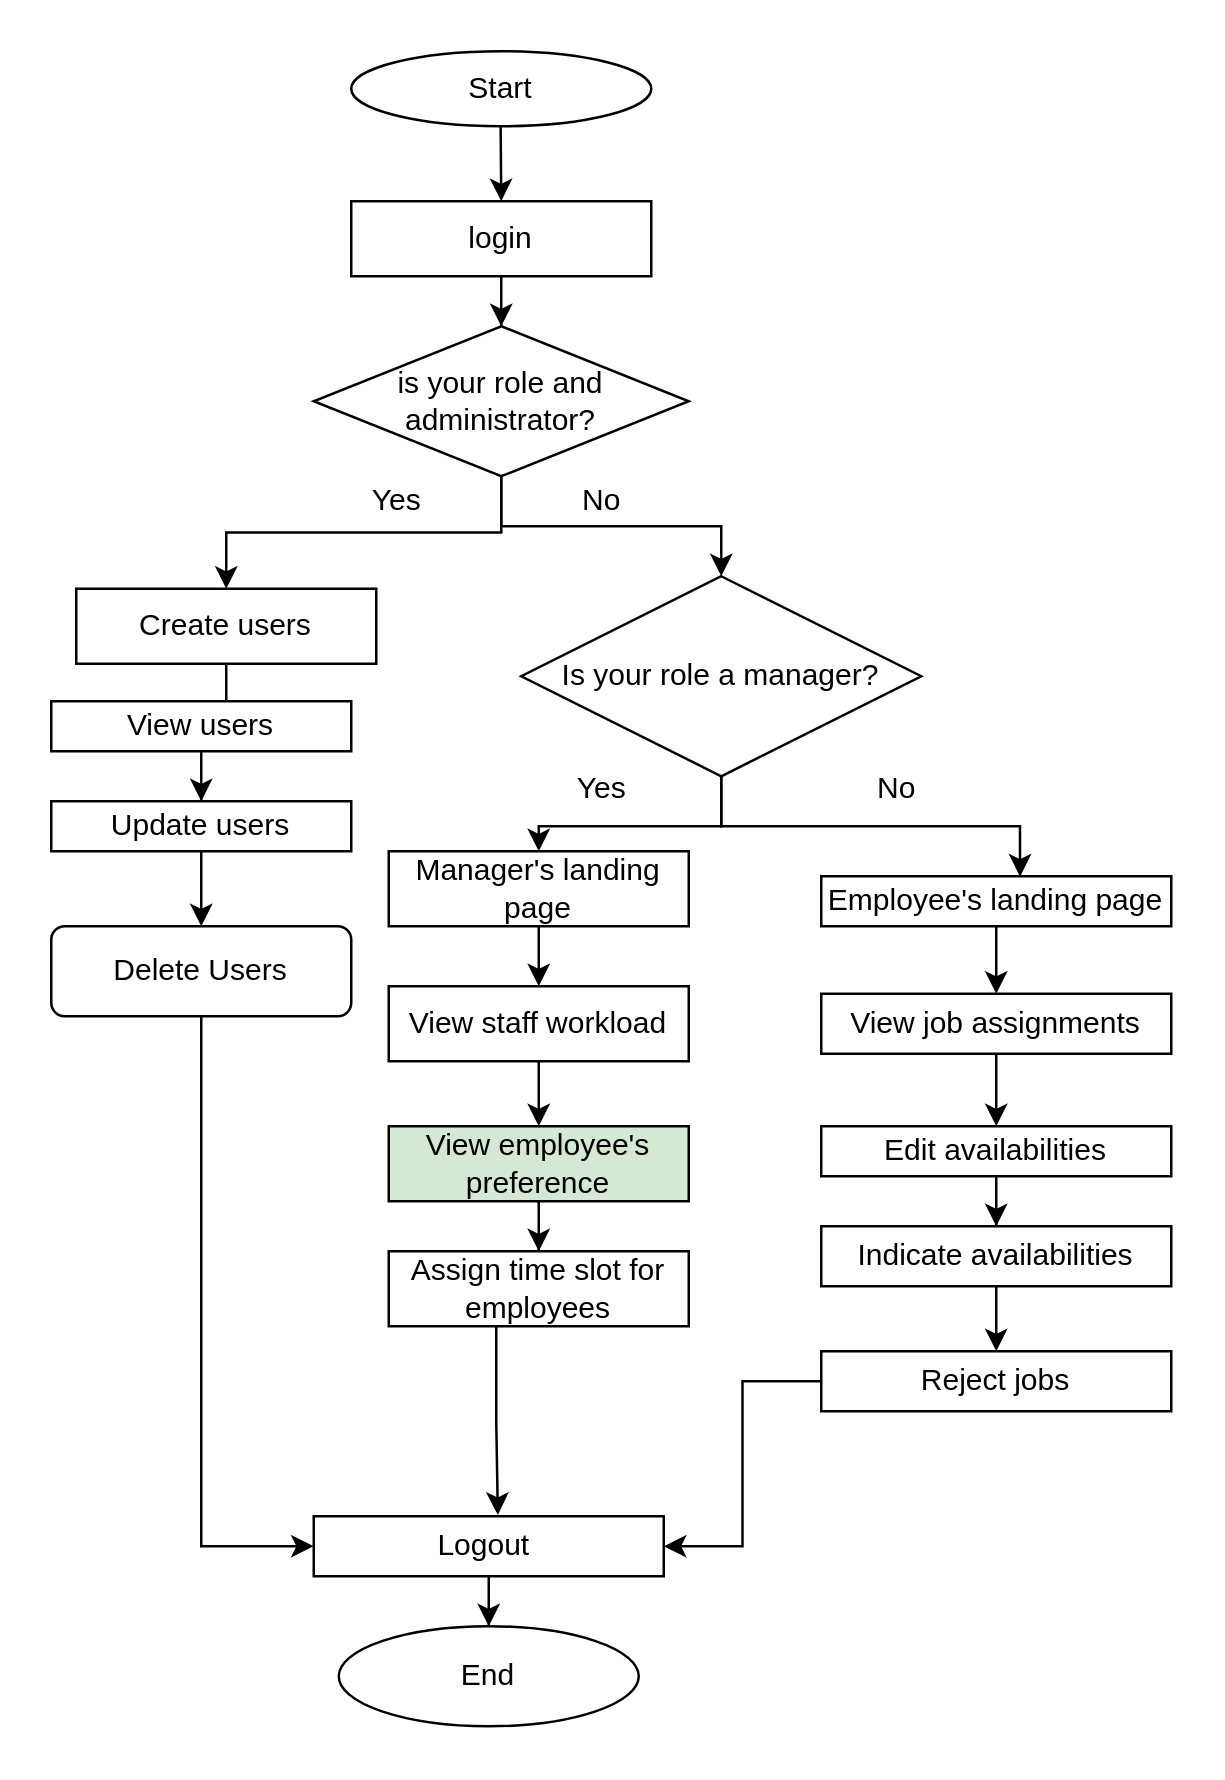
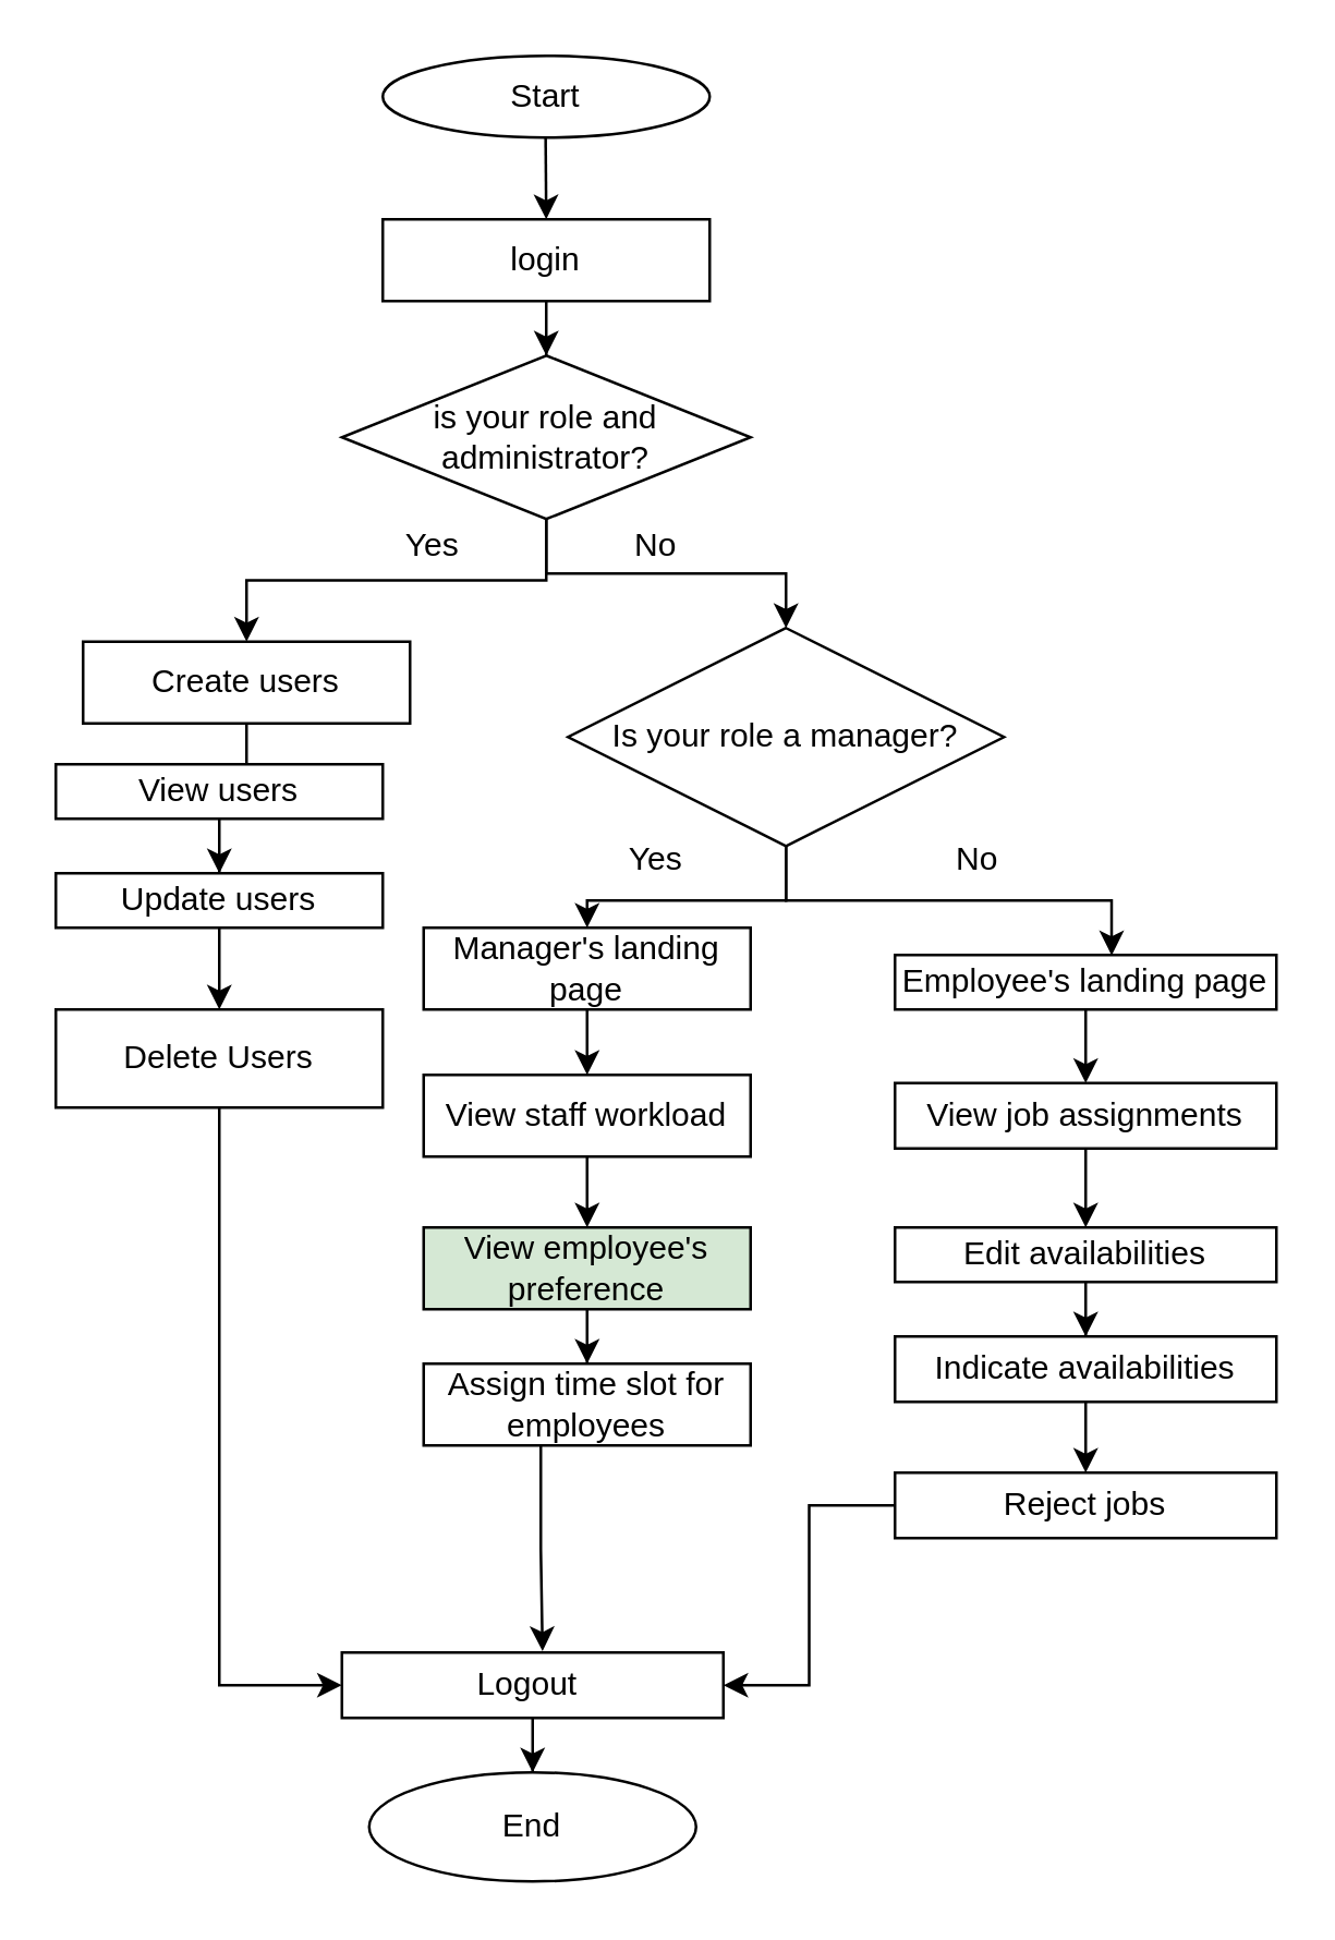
  <mxCell id="0" />
  <mxCell id="1" parent="0" />
  <mxCell id="2" value="Start" style="ellipse;whiteSpace=wrap;html=1;" vertex="1" parent="1"><mxGeometry x="140" y="20" width="120" height="30" as="geometry" /></mxCell>
  <mxCell id="3" value="" style="edgeStyle=orthogonalEdgeStyle;rounded=0;orthogonalLoop=1;jettySize=auto;html=1;" edge="1" parent="1" source="4" target="8"><mxGeometry relative="1" as="geometry" /></mxCell>
  <mxCell id="4" value="login" style="rounded=0;whiteSpace=wrap;html=1;" vertex="1" parent="1"><mxGeometry x="140" y="80" width="120" height="30" as="geometry" /></mxCell>
  <mxCell id="5" value="" style="endArrow=classic;html=1;rounded=0;entryX=0.5;entryY=0;entryDx=0;entryDy=0;" edge="1" parent="1" target="4"><mxGeometry width="50" height="50" relative="1" as="geometry"><mxPoint x="199.76" y="50" as="sourcePoint" /><mxPoint x="199.76" y="110" as="targetPoint" /></mxGeometry></mxCell>
  <mxCell id="6" style="edgeStyle=orthogonalEdgeStyle;rounded=0;orthogonalLoop=1;jettySize=auto;html=1;entryX=0.5;entryY=0;entryDx=0;entryDy=0;" edge="1" parent="1" source="8" target="11"><mxGeometry relative="1" as="geometry" /></mxCell>
  <mxCell id="7" style="edgeStyle=orthogonalEdgeStyle;rounded=0;orthogonalLoop=1;jettySize=auto;html=1;exitX=0.5;exitY=1;exitDx=0;exitDy=0;" edge="1" parent="1" source="8" target="13"><mxGeometry relative="1" as="geometry" /></mxCell>
  <mxCell id="8" value="is your role and administrator?" style="rhombus;whiteSpace=wrap;html=1;" vertex="1" parent="1"><mxGeometry x="125" y="130" width="150" height="60" as="geometry" /></mxCell>
  <mxCell id="9" style="edgeStyle=orthogonalEdgeStyle;rounded=0;orthogonalLoop=1;jettySize=auto;html=1;exitX=0.5;exitY=1;exitDx=0;exitDy=0;entryX=0.5;entryY=0;entryDx=0;entryDy=0;" edge="1" parent="1" source="11" target="21"><mxGeometry relative="1" as="geometry" /></mxCell>
  <mxCell id="10" style="edgeStyle=orthogonalEdgeStyle;rounded=0;orthogonalLoop=1;jettySize=auto;html=1;exitX=0.5;exitY=1;exitDx=0;exitDy=0;entryX=0.568;entryY=0.008;entryDx=0;entryDy=0;entryPerimeter=0;" edge="1" parent="1" source="11" target="29"><mxGeometry relative="1" as="geometry" /></mxCell>
  <mxCell id="11" value="Is your role a manager?" style="rhombus;whiteSpace=wrap;html=1;" vertex="1" parent="1"><mxGeometry x="208" y="230" width="160" height="80" as="geometry" /></mxCell>
  <mxCell id="12" style="edgeStyle=orthogonalEdgeStyle;rounded=0;orthogonalLoop=1;jettySize=auto;html=1;entryX=0.5;entryY=0;entryDx=0;entryDy=0;" edge="1" parent="1" source="13" target="15"><mxGeometry relative="1" as="geometry" /></mxCell>
  <mxCell id="13" value="Create users" style="rounded=0;whiteSpace=wrap;html=1;" vertex="1" parent="1"><mxGeometry x="30" y="235" width="120" height="30" as="geometry" /></mxCell>
  <mxCell id="14" style="edgeStyle=orthogonalEdgeStyle;rounded=0;orthogonalLoop=1;jettySize=auto;html=1;entryX=0.5;entryY=0;entryDx=0;entryDy=0;" edge="1" parent="1" source="15" target="17"><mxGeometry relative="1" as="geometry" /></mxCell>
  <mxCell id="15" value="View users" style="rounded=0;whiteSpace=wrap;html=1;" vertex="1" parent="1"><mxGeometry x="20" y="280" width="120" height="20" as="geometry" /></mxCell>
  <mxCell id="16" style="edgeStyle=orthogonalEdgeStyle;rounded=0;orthogonalLoop=1;jettySize=auto;html=1;entryX=0.5;entryY=0;entryDx=0;entryDy=0;" edge="1" parent="1" source="17" target="19"><mxGeometry relative="1" as="geometry" /></mxCell>
  <mxCell id="17" value="Update users" style="rounded=0;whiteSpace=wrap;html=1;" vertex="1" parent="1"><mxGeometry x="20" y="320" width="120" height="20" as="geometry" /></mxCell>
  <mxCell id="18" style="edgeStyle=orthogonalEdgeStyle;rounded=0;orthogonalLoop=1;jettySize=auto;html=1;" edge="1" parent="1" source="19" target="43"><mxGeometry relative="1" as="geometry"><Array as="points"><mxPoint x="80" y="618" /></Array></mxGeometry></mxCell>
- <mxCell id="19" value="Delete Users" style="whiteSpace=wrap;html=1;rounded=1;" vertex="1" parent="1"><mxGeometry x="20" y="370" width="120" height="36" as="geometry" /></mxCell>
+ <mxCell id="19" value="Delete Users" style="rounded=0;whiteSpace=wrap;html=1;" vertex="1" parent="1"><mxGeometry x="20" y="370" width="120" height="36" as="geometry" /></mxCell>
  <mxCell id="20" style="edgeStyle=orthogonalEdgeStyle;rounded=0;orthogonalLoop=1;jettySize=auto;html=1;entryX=0.5;entryY=0;entryDx=0;entryDy=0;" edge="1" parent="1" source="21" target="23"><mxGeometry relative="1" as="geometry" /></mxCell>
  <mxCell id="21" value="Manager's landing page" style="rounded=0;whiteSpace=wrap;html=1;" vertex="1" parent="1"><mxGeometry x="155" y="340" width="120" height="30" as="geometry" /></mxCell>
  <mxCell id="22" style="edgeStyle=orthogonalEdgeStyle;rounded=0;orthogonalLoop=1;jettySize=auto;html=1;entryX=0.5;entryY=0;entryDx=0;entryDy=0;" edge="1" parent="1" source="23" target="25"><mxGeometry relative="1" as="geometry" /></mxCell>
  <mxCell id="23" value="View staff workload" style="rounded=0;whiteSpace=wrap;html=1;" vertex="1" parent="1"><mxGeometry x="155" y="394" width="120" height="30" as="geometry" /></mxCell>
  <mxCell id="24" style="edgeStyle=orthogonalEdgeStyle;rounded=0;orthogonalLoop=1;jettySize=auto;html=1;entryX=0.5;entryY=0;entryDx=0;entryDy=0;" edge="1" parent="1" source="25" target="27"><mxGeometry relative="1" as="geometry" /></mxCell>
  <mxCell id="25" value="View employee's preference" style="rounded=0;whiteSpace=wrap;html=1;fillColor=#d5e8d4;" vertex="1" parent="1"><mxGeometry x="155" y="450" width="120" height="30" as="geometry" /></mxCell>
  <mxCell id="26" style="edgeStyle=orthogonalEdgeStyle;rounded=0;orthogonalLoop=1;jettySize=auto;html=1;entryX=0.526;entryY=-0.022;entryDx=0;entryDy=0;entryPerimeter=0;" edge="1" parent="1" source="27" target="43"><mxGeometry relative="1" as="geometry"><Array as="points"><mxPoint x="198" y="568" /><mxPoint x="199" y="568" /></Array></mxGeometry></mxCell>
  <mxCell id="27" value="Assign time slot for employees" style="rounded=0;whiteSpace=wrap;html=1;" vertex="1" parent="1"><mxGeometry x="155" y="500" width="120" height="30" as="geometry" /></mxCell>
  <mxCell id="28" style="edgeStyle=orthogonalEdgeStyle;rounded=0;orthogonalLoop=1;jettySize=auto;html=1;exitX=0.5;exitY=1;exitDx=0;exitDy=0;entryX=0.5;entryY=0;entryDx=0;entryDy=0;" edge="1" parent="1" source="29" target="31"><mxGeometry relative="1" as="geometry" /></mxCell>
  <mxCell id="29" value="Employee's landing page" style="rounded=0;whiteSpace=wrap;html=1;" vertex="1" parent="1"><mxGeometry x="328" y="350" width="140" height="20" as="geometry" /></mxCell>
  <mxCell id="30" style="edgeStyle=orthogonalEdgeStyle;rounded=0;orthogonalLoop=1;jettySize=auto;html=1;entryX=0.5;entryY=0;entryDx=0;entryDy=0;" edge="1" parent="1" source="31" target="33"><mxGeometry relative="1" as="geometry" /></mxCell>
  <mxCell id="31" value="View job assignments" style="rounded=0;whiteSpace=wrap;html=1;" vertex="1" parent="1"><mxGeometry x="328" y="397" width="140" height="24" as="geometry" /></mxCell>
  <mxCell id="32" style="edgeStyle=orthogonalEdgeStyle;rounded=0;orthogonalLoop=1;jettySize=auto;html=1;entryX=0.5;entryY=0;entryDx=0;entryDy=0;" edge="1" parent="1" source="33" target="35"><mxGeometry relative="1" as="geometry" /></mxCell>
  <mxCell id="33" value="Edit availabilities" style="rounded=0;whiteSpace=wrap;html=1;" vertex="1" parent="1"><mxGeometry x="328" y="450" width="140" height="20" as="geometry" /></mxCell>
  <mxCell id="34" style="edgeStyle=orthogonalEdgeStyle;rounded=0;orthogonalLoop=1;jettySize=auto;html=1;entryX=0.5;entryY=0;entryDx=0;entryDy=0;" edge="1" parent="1" source="35" target="37"><mxGeometry relative="1" as="geometry" /></mxCell>
  <mxCell id="35" value="Indicate availabilities" style="rounded=0;whiteSpace=wrap;html=1;" vertex="1" parent="1"><mxGeometry x="328" y="490" width="140" height="24" as="geometry" /></mxCell>
  <mxCell id="36" style="edgeStyle=orthogonalEdgeStyle;rounded=0;orthogonalLoop=1;jettySize=auto;html=1;entryX=1;entryY=0.5;entryDx=0;entryDy=0;" edge="1" parent="1" source="37" target="43"><mxGeometry relative="1" as="geometry" /></mxCell>
  <mxCell id="37" value="Reject jobs" style="rounded=0;whiteSpace=wrap;html=1;" vertex="1" parent="1"><mxGeometry x="328" y="540" width="140" height="24" as="geometry" /></mxCell>
  <mxCell id="38" value="No" style="text;html=1;align=center;verticalAlign=middle;resizable=0;points=[];autosize=1;strokeColor=none;fillColor=none;" vertex="1" parent="1"><mxGeometry x="220" y="185" width="40" height="30" as="geometry" /></mxCell>
  <mxCell id="39" value="Yes" style="text;html=1;align=center;verticalAlign=middle;resizable=0;points=[];autosize=1;strokeColor=none;fillColor=none;" vertex="1" parent="1"><mxGeometry x="138" y="185" width="40" height="30" as="geometry" /></mxCell>
  <mxCell id="40" value="Yes" style="text;html=1;align=center;verticalAlign=middle;resizable=0;points=[];autosize=1;strokeColor=none;fillColor=none;" vertex="1" parent="1"><mxGeometry x="220" y="300" width="40" height="30" as="geometry" /></mxCell>
  <mxCell id="41" value="No" style="text;html=1;align=center;verticalAlign=middle;resizable=0;points=[];autosize=1;strokeColor=none;fillColor=none;" vertex="1" parent="1"><mxGeometry x="338" y="300" width="40" height="30" as="geometry" /></mxCell>
  <mxCell id="42" style="edgeStyle=orthogonalEdgeStyle;rounded=0;orthogonalLoop=1;jettySize=auto;html=1;entryX=0.5;entryY=0;entryDx=0;entryDy=0;" edge="1" parent="1" source="43" target="44"><mxGeometry relative="1" as="geometry" /></mxCell>
  <mxCell id="43" value="Logout&amp;nbsp;" style="rounded=0;whiteSpace=wrap;html=1;" vertex="1" parent="1"><mxGeometry x="125" y="606" width="140" height="24" as="geometry" /></mxCell>
  <mxCell id="44" value="End" style="ellipse;whiteSpace=wrap;html=1;" vertex="1" parent="1"><mxGeometry x="135" y="650" width="120" height="40" as="geometry" /></mxCell>
